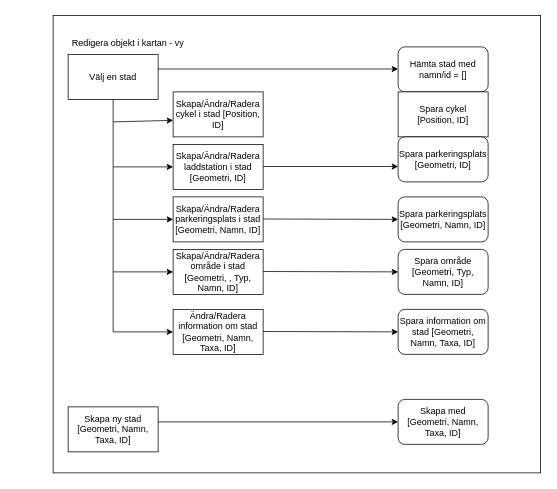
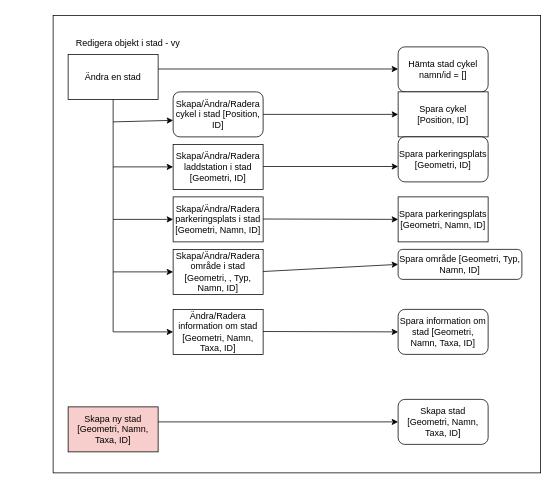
  <mxCell id="0" />
  <mxCell id="1" parent="0" />
  <mxCell id="2" value="" style="rounded=0;whiteSpace=wrap;html=1;" parent="1" vertex="1"><mxGeometry x="70" y="20" width="650" height="610" as="geometry" /></mxCell>
- <mxCell id="3" value="Redigera objekt i kartan - vy" style="text;html=1;strokeColor=none;fillColor=none;align=center;verticalAlign=middle;whiteSpace=wrap;rounded=0;" parent="1" vertex="1"><mxGeometry x="20" y="42" width="300" height="30" as="geometry" /></mxCell>
- <mxCell id="4" value="Välj en stad" style="rounded=0;whiteSpace=wrap;html=1;" parent="1" vertex="1"><mxGeometry x="90" y="72" width="120" height="60" as="geometry" /></mxCell>
- <mxCell id="5" value="Skapa/Ändra/Radera cykel i stad [Position, ID]" style="rounded=0;whiteSpace=wrap;html=1;" parent="1" vertex="1"><mxGeometry x="230" y="122" width="120" height="60" as="geometry" /></mxCell>
+ <mxCell id="3" value="Redigera objekt i stad - vy" style="text;html=1;strokeColor=none;fillColor=none;align=center;verticalAlign=middle;whiteSpace=wrap;rounded=0;" parent="1" vertex="1"><mxGeometry x="20" y="42" width="300" height="30" as="geometry" /></mxCell>
+ <mxCell id="4" value="Ändra en stad" style="rounded=0;whiteSpace=wrap;html=1;" parent="1" vertex="1"><mxGeometry x="90" y="72" width="120" height="60" as="geometry" /></mxCell>
+ <mxCell id="5" value="Skapa/Ändra/Radera cykel i stad [Position, ID]" style="whiteSpace=wrap;html=1;rounded=1;" parent="1" vertex="1"><mxGeometry x="230" y="122" width="120" height="60" as="geometry" /></mxCell>
  <mxCell id="6" value="" style="endArrow=classic;html=1;rounded=0;" parent="1" edge="1"><mxGeometry width="50" height="50" relative="1" as="geometry"><mxPoint x="210" y="91.5" as="sourcePoint" /><mxPoint x="530" y="91.5" as="targetPoint" /></mxGeometry></mxCell>
  <mxCell id="7" value="Skapa/Ändra/Radera laddstation i stad [Geometri, ID]" style="rounded=0;whiteSpace=wrap;html=1;" parent="1" vertex="1"><mxGeometry x="230" y="192" width="120" height="60" as="geometry" /></mxCell>
  <mxCell id="8" value="" style="endArrow=classic;html=1;rounded=0;exitX=0.5;exitY=1;exitDx=0;exitDy=0;entryX=0;entryY=0.5;entryDx=0;entryDy=0;" parent="1" source="4" target="7" edge="1"><mxGeometry width="50" height="50" relative="1" as="geometry"><mxPoint x="410" y="412" as="sourcePoint" /><mxPoint x="460" y="362" as="targetPoint" /><Array as="points"><mxPoint x="150" y="222" /></Array></mxGeometry></mxCell>
  <mxCell id="9" value="Skapa/Ändra/Radera parkeringsplats i stad [Geometri, Namn, ID]" style="rounded=0;whiteSpace=wrap;html=1;" parent="1" vertex="1"><mxGeometry x="230" y="262" width="120" height="60" as="geometry" /></mxCell>
  <mxCell id="10" value="" style="endArrow=classic;html=1;rounded=0;entryX=0;entryY=0.5;entryDx=0;entryDy=0;" parent="1" target="9" edge="1"><mxGeometry width="50" height="50" relative="1" as="geometry"><mxPoint x="150" y="222" as="sourcePoint" /><mxPoint x="460" y="352" as="targetPoint" /><Array as="points"><mxPoint x="150" y="292" /></Array></mxGeometry></mxCell>
- <mxCell id="11" value="Skapa ny stad&lt;br&gt;[Geometri, Namn, Taxa, ID]" style="rounded=0;whiteSpace=wrap;html=1;" parent="1" vertex="1"><mxGeometry x="90" y="542" width="120" height="60" as="geometry" /></mxCell>
+ <mxCell id="11" value="Skapa ny stad&lt;br&gt;[Geometri, Namn, Taxa, ID]" style="rounded=0;whiteSpace=wrap;html=1;fillColor=#f8cecc;" parent="1" vertex="1"><mxGeometry x="90" y="542" width="120" height="60" as="geometry" /></mxCell>
  <mxCell id="12" value="" style="endArrow=classic;html=1;rounded=0;" parent="1" edge="1"><mxGeometry width="50" height="50" relative="1" as="geometry"><mxPoint x="210" y="562" as="sourcePoint" /><mxPoint x="530" y="562" as="targetPoint" /></mxGeometry></mxCell>
- <mxCell id="13" value="Hämta stad med namn/id = []" style="rounded=1;whiteSpace=wrap;html=1;" parent="1" vertex="1"><mxGeometry x="530" y="62" width="120" height="60" as="geometry" /></mxCell>
- <mxCell id="14" value="Skapa med [Geometri, Namn, Taxa, ID]" style="rounded=1;whiteSpace=wrap;html=1;" parent="1" vertex="1"><mxGeometry x="530" y="532" width="120" height="60" as="geometry" /></mxCell>
+ <mxCell id="13" value="Hämta stad cykel namn/id = []" style="rounded=1;whiteSpace=wrap;html=1;" parent="1" vertex="1"><mxGeometry x="530" y="62" width="120" height="60" as="geometry" /></mxCell>
+ <mxCell id="14" value="Skapa stad [Geometri, Namn, Taxa, ID]" style="rounded=1;whiteSpace=wrap;html=1;" parent="1" vertex="1"><mxGeometry x="530" y="532" width="120" height="60" as="geometry" /></mxCell>
  <mxCell id="15" value="" style="endArrow=classic;html=1;rounded=0;entryX=0;entryY=0.633;entryDx=0;entryDy=0;entryPerimeter=0;" parent="1" target="5" edge="1"><mxGeometry width="50" height="50" relative="1" as="geometry"><mxPoint x="150" y="162" as="sourcePoint" /><mxPoint x="700" y="212" as="targetPoint" /></mxGeometry></mxCell>
  <mxCell id="16" value="Skapa/Ändra/Radera område i stad [Geometri, , Typ, Namn, ID]" style="rounded=0;whiteSpace=wrap;html=1;" parent="1" vertex="1"><mxGeometry x="230" y="332" width="120" height="60" as="geometry" /></mxCell>
  <mxCell id="17" value="" style="endArrow=classic;html=1;rounded=0;entryX=0;entryY=0.5;entryDx=0;entryDy=0;" parent="1" target="16" edge="1"><mxGeometry width="50" height="50" relative="1" as="geometry"><mxPoint x="150" y="292" as="sourcePoint" /><mxPoint x="700" y="312" as="targetPoint" /><Array as="points"><mxPoint x="150" y="362" /></Array></mxGeometry></mxCell>
  <mxCell id="18" value="Spara cykel &lt;br&gt;[Position, ID]" style="whiteSpace=wrap;html=1;rounded=0;" parent="1" vertex="1"><mxGeometry x="530" y="122" width="120" height="60" as="geometry" /></mxCell>
  <mxCell id="19" value="Spara parkeringsplats&lt;br&gt;[Geometri, ID]" style="rounded=1;whiteSpace=wrap;html=1;" parent="1" vertex="1"><mxGeometry x="530" y="182" width="120" height="60" as="geometry" /></mxCell>
- <mxCell id="20" value="Spara parkeringsplats&lt;br&gt;[Geometri, Namn, ID]" style="rounded=1;whiteSpace=wrap;html=1;" parent="1" vertex="1"><mxGeometry x="530" y="262" width="120" height="60" as="geometry" /></mxCell>
- <mxCell id="21" value="Spara område [Geometri, Typ, Namn, ID]" style="rounded=1;whiteSpace=wrap;html=1;" parent="1" vertex="1"><mxGeometry x="530" y="332" width="120" height="60" as="geometry" /></mxCell>
+ <mxCell id="20" value="Spara parkeringsplats&lt;br&gt;[Geometri, Namn, ID]" style="whiteSpace=wrap;html=1;rounded=0;" parent="1" vertex="1"><mxGeometry x="530" y="262" width="120" height="60" as="geometry" /></mxCell>
+ <mxCell id="21" value="Spara område [Geometri, Typ, Namn, ID]" style="rounded=1;whiteSpace=wrap;html=1;" parent="1" vertex="1"><mxGeometry x="530" y="332" width="165" height="40" as="geometry" /></mxCell>
+ <mxCell id="22" value="" style="endArrow=classic;html=1;rounded=0;exitX=1;exitY=0.5;exitDx=0;exitDy=0;entryX=0;entryY=0.5;entryDx=0;entryDy=0;" parent="1" source="5" target="18" edge="1"><mxGeometry width="50" height="50" relative="1" as="geometry"><mxPoint x="650" y="362" as="sourcePoint" /><mxPoint x="700" y="312" as="targetPoint" /></mxGeometry></mxCell>
  <mxCell id="23" value="" style="endArrow=classic;html=1;rounded=0;exitX=1;exitY=0.5;exitDx=0;exitDy=0;entryX=0;entryY=0.5;entryDx=0;entryDy=0;" parent="1" edge="1"><mxGeometry width="50" height="50" relative="1" as="geometry"><mxPoint x="350" y="221.5" as="sourcePoint" /><mxPoint x="530" y="221.5" as="targetPoint" /></mxGeometry></mxCell>
  <mxCell id="24" value="" style="endArrow=classic;html=1;rounded=0;exitX=1;exitY=0.5;exitDx=0;exitDy=0;entryX=0;entryY=0.5;entryDx=0;entryDy=0;" parent="1" target="20" edge="1"><mxGeometry width="50" height="50" relative="1" as="geometry"><mxPoint x="350" y="291.5" as="sourcePoint" /><mxPoint x="520" y="292" as="targetPoint" /></mxGeometry></mxCell>
  <mxCell id="25" value="" style="endArrow=classic;html=1;rounded=0;exitX=1;exitY=0.5;exitDx=0;exitDy=0;entryX=0;entryY=0.5;entryDx=0;entryDy=0;" parent="1" target="21" edge="1"><mxGeometry width="50" height="50" relative="1" as="geometry"><mxPoint x="350" y="361.5" as="sourcePoint" /><mxPoint x="520" y="362" as="targetPoint" /></mxGeometry></mxCell>
  <mxCell id="26" value="Ändra/Radera information om stad [Geometri, Namn, Taxa, ID]" style="rounded=0;whiteSpace=wrap;html=1;" vertex="1" parent="1"><mxGeometry x="230" y="412" width="120" height="60" as="geometry" /></mxCell>
  <mxCell id="27" value="" style="endArrow=classic;html=1;rounded=0;entryX=0;entryY=0.5;entryDx=0;entryDy=0;" edge="1" parent="1" target="26"><mxGeometry width="50" height="50" relative="1" as="geometry"><mxPoint x="150" y="362" as="sourcePoint" /><mxPoint x="700" y="392" as="targetPoint" /><Array as="points"><mxPoint x="150" y="442" /></Array></mxGeometry></mxCell>
  <mxCell id="28" value="Spara information om stad [Geometri, Namn, Taxa, ID]" style="rounded=1;whiteSpace=wrap;html=1;" vertex="1" parent="1"><mxGeometry x="530" y="412" width="120" height="60" as="geometry" /></mxCell>
  <mxCell id="29" value="" style="endArrow=classic;html=1;rounded=0;exitX=1;exitY=0.5;exitDx=0;exitDy=0;entryX=0;entryY=0.5;entryDx=0;entryDy=0;" edge="1" parent="1" target="28"><mxGeometry width="50" height="50" relative="1" as="geometry"><mxPoint x="350" y="441.5" as="sourcePoint" /><mxPoint x="520" y="442" as="targetPoint" /></mxGeometry></mxCell>
